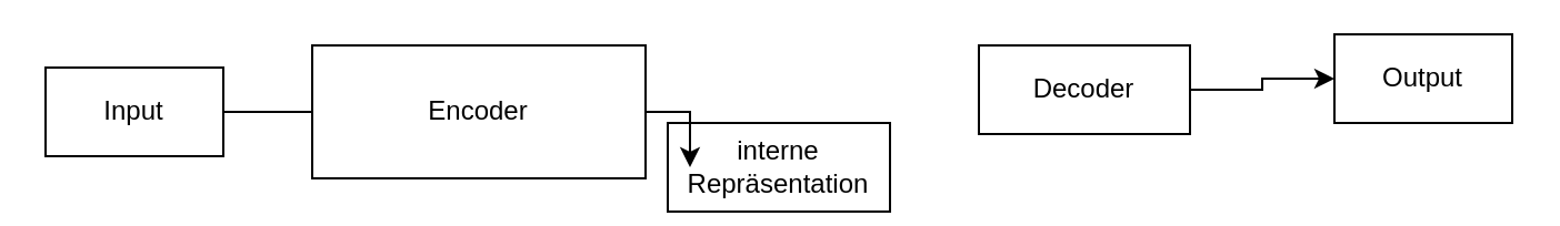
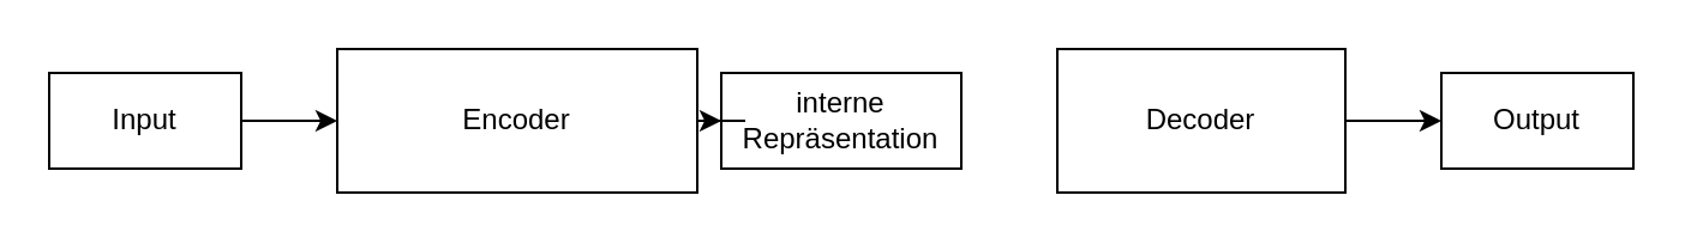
  <mxCell id="0" />
  <mxCell id="1" parent="0" />
- <mxCell id="2" value="" style="edgeStyle=orthogonalEdgeStyle;rounded=0;orthogonalLoop=1;jettySize=auto;html=1;endArrow=none;" edge="1" parent="1" source="3" target="5"><mxGeometry relative="1" as="geometry" /></mxCell>
+ <mxCell id="2" value="" style="edgeStyle=orthogonalEdgeStyle;rounded=0;orthogonalLoop=1;jettySize=auto;html=1;" edge="1" parent="1" source="3" target="5"><mxGeometry relative="1" as="geometry" /></mxCell>
  <mxCell id="3" value="Input" style="text;html=1;strokeColor=default;fillColor=none;align=center;verticalAlign=middle;whiteSpace=wrap;rounded=0;" vertex="1" parent="1"><mxGeometry x="20" y="30" width="80" height="40" as="geometry" /></mxCell>
  <mxCell id="4" value="" style="edgeStyle=orthogonalEdgeStyle;rounded=0;orthogonalLoop=1;jettySize=auto;html=1;" edge="1" parent="1" source="5" target="6"><mxGeometry relative="1" as="geometry" /></mxCell>
  <mxCell id="5" value="Encoder" style="rounded=0;whiteSpace=wrap;html=1;" vertex="1" parent="1"><mxGeometry x="140" y="20" width="150" height="60" as="geometry" /></mxCell>
- <mxCell id="6" value="interne Repräsentation" style="text;html=1;strokeColor=default;fillColor=none;align=center;verticalAlign=middle;whiteSpace=wrap;rounded=0;" vertex="1" parent="1"><mxGeometry x="300" y="55" width="100" height="40" as="geometry" /></mxCell>
+ <mxCell id="6" value="interne Repräsentation" style="text;html=1;strokeColor=default;fillColor=none;align=center;verticalAlign=middle;whiteSpace=wrap;rounded=0;" vertex="1" parent="1"><mxGeometry x="300" y="30" width="100" height="40" as="geometry" /></mxCell>
  <mxCell id="7" value="" style="edgeStyle=orthogonalEdgeStyle;rounded=0;orthogonalLoop=1;jettySize=auto;html=1;" edge="1" parent="1" source="8" target="9"><mxGeometry relative="1" as="geometry" /></mxCell>
- <mxCell id="8" value="Decoder" style="rounded=0;whiteSpace=wrap;html=1;" vertex="1" parent="1"><mxGeometry x="440" y="20" width="95" height="40" as="geometry" /></mxCell>
- <mxCell id="9" value="Output" style="text;html=1;strokeColor=default;fillColor=none;align=center;verticalAlign=middle;whiteSpace=wrap;rounded=0;" vertex="1" parent="1"><mxGeometry x="600" y="15" width="80" height="40" as="geometry" /></mxCell>
+ <mxCell id="8" value="Decoder" style="rounded=0;whiteSpace=wrap;html=1;" vertex="1" parent="1"><mxGeometry x="440" y="20" width="120" height="60" as="geometry" /></mxCell>
+ <mxCell id="9" value="Output" style="text;html=1;strokeColor=default;fillColor=none;align=center;verticalAlign=middle;whiteSpace=wrap;rounded=0;" vertex="1" parent="1"><mxGeometry x="600" y="30" width="80" height="40" as="geometry" /></mxCell>
